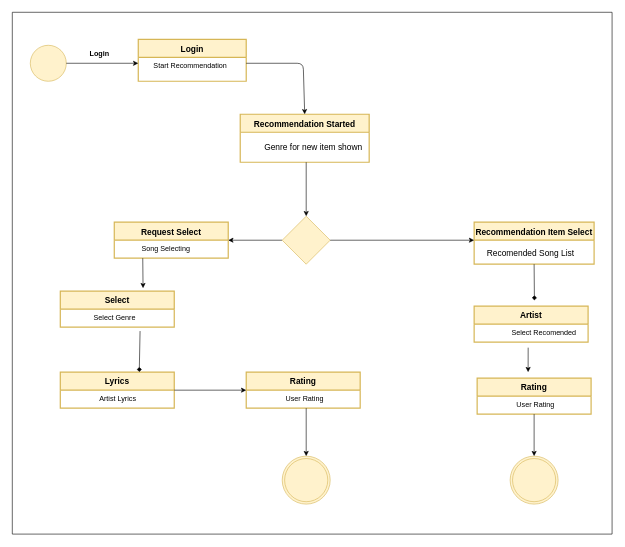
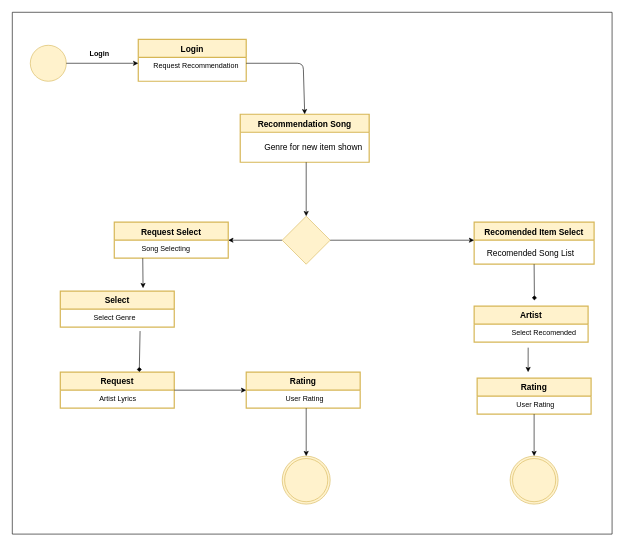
  <mxCell id="0" />
  <mxCell id="1" parent="0" />
- <mxCell id="2" value="Recommendation Started" style="swimlane;childLayout=stackLayout;horizontal=1;startSize=30;horizontalStack=0;fontSize=14;fontStyle=1;strokeWidth=2;resizeParent=0;resizeLast=1;shadow=0;dashed=0;align=center;fillColor=#fff2cc;strokeColor=#d6b656;" parent="1" vertex="1"><mxGeometry x="400" y="190" width="215" height="80" as="geometry" /></mxCell>
+ <mxCell id="2" value="Recommendation Song" style="swimlane;childLayout=stackLayout;horizontal=1;startSize=30;horizontalStack=0;fontSize=14;fontStyle=1;strokeWidth=2;resizeParent=0;resizeLast=1;shadow=0;dashed=0;align=center;fillColor=#fff2cc;strokeColor=#d6b656;" parent="1" vertex="1"><mxGeometry x="400" y="190" width="215" height="80" as="geometry" /></mxCell>
  <mxCell id="3" value="&lt;font style=&quot;font-size: 14px&quot;&gt;&amp;nbsp; &amp;nbsp; &amp;nbsp; &amp;nbsp;Genre for new item shown&lt;/font&gt;" style="text;html=1;align=center;verticalAlign=middle;resizable=0;points=[];autosize=1;strokeColor=none;fillColor=none;strokeWidth=5;" parent="2" vertex="1"><mxGeometry y="30" width="215" height="50" as="geometry" /></mxCell>
- <mxCell id="4" value="Recommendation Item Select" style="swimlane;childLayout=stackLayout;horizontal=1;startSize=30;horizontalStack=0;fontSize=14;fontStyle=1;strokeWidth=2;resizeParent=0;resizeLast=1;shadow=0;dashed=0;align=center;fillColor=#fff2cc;strokeColor=#d6b656;" parent="1" vertex="1"><mxGeometry x="790" y="370" width="200" height="70" as="geometry" /></mxCell>
+ <mxCell id="4" value="Recomended Item Select" style="swimlane;childLayout=stackLayout;horizontal=1;startSize=30;horizontalStack=0;fontSize=14;fontStyle=1;strokeWidth=2;resizeParent=0;resizeLast=1;shadow=0;dashed=0;align=center;fillColor=#fff2cc;strokeColor=#d6b656;" parent="1" vertex="1"><mxGeometry x="790" y="370" width="200" height="70" as="geometry" /></mxCell>
  <mxCell id="5" value="Login" style="swimlane;childLayout=stackLayout;horizontal=1;startSize=30;horizontalStack=0;fontSize=14;fontStyle=1;strokeWidth=2;resizeParent=0;resizeLast=1;shadow=0;dashed=0;align=center;fillColor=#fff2cc;strokeColor=#d6b656;" parent="1" vertex="1"><mxGeometry x="230" y="65" width="180" height="70" as="geometry" /></mxCell>
- <mxCell id="6" value="     Start Recommendation" style="align=left;strokeColor=none;fillColor=none;spacingLeft=6;fontSize=12;verticalAlign=top;resizable=0;rotatable=0;part=1;spacing=3;" parent="5" vertex="1"><mxGeometry y="30" width="180" height="40" as="geometry" /></mxCell>
+ <mxCell id="6" value="     Request Recommendation" style="align=left;strokeColor=none;fillColor=none;spacingLeft=6;fontSize=12;verticalAlign=top;resizable=0;rotatable=0;part=1;spacing=3;" parent="5" vertex="1"><mxGeometry y="30" width="180" height="40" as="geometry" /></mxCell>
  <mxCell id="7" value="Request Select" style="swimlane;childLayout=stackLayout;horizontal=1;startSize=30;horizontalStack=0;fontSize=14;fontStyle=1;strokeWidth=2;resizeParent=0;resizeLast=1;shadow=0;dashed=0;align=center;fillColor=#fff2cc;strokeColor=#d6b656;" parent="1" vertex="1"><mxGeometry x="190" y="370" width="190" height="60" as="geometry" /></mxCell>
  <mxCell id="8" value="            Song Selecting" style="align=left;strokeColor=none;fillColor=none;spacingLeft=4;fontSize=12;verticalAlign=top;resizable=0;rotatable=0;part=1;" parent="7" vertex="1"><mxGeometry y="30" width="190" height="30" as="geometry" /></mxCell>
  <mxCell id="9" value="" style="ellipse;whiteSpace=wrap;html=1;aspect=fixed;fillColor=#fff2cc;strokeColor=#d6b656;" parent="1" vertex="1"><mxGeometry x="50" y="75" width="60" height="60" as="geometry" /></mxCell>
  <mxCell id="10" value="" style="ellipse;shape=doubleEllipse;whiteSpace=wrap;html=1;aspect=fixed;fillColor=#fff2cc;strokeColor=#d6b656;" parent="1" vertex="1"><mxGeometry x="470" y="760" width="80" height="80" as="geometry" /></mxCell>
  <mxCell id="11" value="" style="endArrow=classic;html=1;entryX=0.5;entryY=0;entryDx=0;entryDy=0;" parent="1" target="2" edge="1"><mxGeometry width="50" height="50" relative="1" as="geometry"><mxPoint x="410" y="105" as="sourcePoint" /><mxPoint x="420" y="150" as="targetPoint" /><Array as="points"><mxPoint x="505" y="105" /></Array></mxGeometry></mxCell>
  <mxCell id="12" value="" style="endArrow=classic;html=1;entryX=0.5;entryY=0;entryDx=0;entryDy=0;" parent="1" target="21" edge="1"><mxGeometry width="50" height="50" relative="1" as="geometry"><mxPoint x="510" y="270" as="sourcePoint" /><mxPoint x="860" y="40" as="targetPoint" /></mxGeometry></mxCell>
  <mxCell id="13" value="&lt;span style=&quot;font-size: 14px;&quot;&gt;&amp;nbsp; &amp;nbsp; &amp;nbsp; &amp;nbsp; &amp;nbsp; &amp;nbsp; &amp;nbsp; &amp;nbsp; &amp;nbsp; &amp;nbsp; &amp;nbsp; Recomended Song List&lt;/span&gt;" style="edgeLabel;html=1;align=center;verticalAlign=middle;resizable=0;points=[];labelBackgroundColor=none;fontSize=14;" parent="12" vertex="1" connectable="0"><mxGeometry x="0.75" y="-3" relative="1" as="geometry"><mxPoint x="333" y="71" as="offset" /></mxGeometry></mxCell>
  <mxCell id="14" value="" style="endArrow=classic;html=1;exitX=0;exitY=0.5;exitDx=0;exitDy=0;" parent="1" source="21" edge="1"><mxGeometry width="50" height="50" relative="1" as="geometry"><mxPoint x="160" y="670" as="sourcePoint" /><mxPoint y="400" as="targetPoint" x="380" /></mxGeometry></mxCell>
  <mxCell id="15" value="&lt;b&gt;Login&lt;/b&gt;" style="text;html=1;align=center;verticalAlign=middle;resizable=0;points=[];autosize=1;strokeColor=none;fillColor=none;" parent="1" vertex="1"><mxGeometry x="140" y="80" width="50" height="20" as="geometry" /></mxCell>
  <mxCell id="16" value="Select" style="swimlane;childLayout=stackLayout;horizontal=1;startSize=30;horizontalStack=0;fontSize=14;fontStyle=1;strokeWidth=2;resizeParent=0;resizeLast=1;shadow=0;dashed=0;align=center;fillColor=#fff2cc;strokeColor=#d6b656;" parent="1" vertex="1"><mxGeometry x="100" y="485" width="190" height="60" as="geometry" /></mxCell>
  <mxCell id="17" value="               Select Genre" style="align=left;strokeColor=none;fillColor=none;spacingLeft=4;fontSize=12;verticalAlign=top;resizable=0;rotatable=0;part=1;" parent="16" vertex="1"><mxGeometry y="30" width="190" height="30" as="geometry" /></mxCell>
- <mxCell id="18" value="Lyrics" style="swimlane;childLayout=stackLayout;horizontal=1;startSize=30;horizontalStack=0;fontSize=14;fontStyle=1;strokeWidth=2;resizeParent=0;resizeLast=1;shadow=0;dashed=0;align=center;fillColor=#fff2cc;strokeColor=#d6b656;" parent="1" vertex="1"><mxGeometry x="100" y="620" width="190" height="60" as="geometry" /></mxCell>
+ <mxCell id="18" value="Request" style="swimlane;childLayout=stackLayout;horizontal=1;startSize=30;horizontalStack=0;fontSize=14;fontStyle=1;strokeWidth=2;resizeParent=0;resizeLast=1;shadow=0;dashed=0;align=center;fillColor=#fff2cc;strokeColor=#d6b656;" parent="1" vertex="1"><mxGeometry x="100" y="620" width="190" height="60" as="geometry" /></mxCell>
  <mxCell id="19" value="                  Artist Lyrics" style="align=left;strokeColor=none;fillColor=none;spacingLeft=4;fontSize=12;verticalAlign=top;resizable=0;rotatable=0;part=1;" parent="18" vertex="1"><mxGeometry y="30" width="190" height="30" as="geometry" /></mxCell>
  <mxCell id="20" value="" style="endArrow=classic;html=1;fontSize=14;exitX=1;exitY=0.5;exitDx=0;exitDy=0;entryX=0;entryY=0.25;entryDx=0;entryDy=0;" parent="1" source="9" target="6" edge="1"><mxGeometry width="50" height="50" relative="1" as="geometry"><mxPoint x="690" y="200" as="sourcePoint" /><mxPoint x="740" y="150" as="targetPoint" /></mxGeometry></mxCell>
  <mxCell id="21" value="" style="rhombus;whiteSpace=wrap;html=1;labelBackgroundColor=none;fontSize=14;fillColor=#fff2cc;strokeColor=#d6b656;" parent="1" vertex="1"><mxGeometry x="470" y="360" width="80" height="80" as="geometry" /></mxCell>
  <mxCell id="22" value="" style="endArrow=classic;html=1;fontSize=14;exitX=1;exitY=0.5;exitDx=0;exitDy=0;" parent="1" source="21" edge="1"><mxGeometry width="50" height="50" relative="1" as="geometry"><mxPoint x="770" y="320" as="sourcePoint" /><mxPoint x="790" y="400" as="targetPoint" /></mxGeometry></mxCell>
  <mxCell id="23" value="Rating" style="swimlane;childLayout=stackLayout;horizontal=1;startSize=30;horizontalStack=0;fontSize=14;fontStyle=1;strokeWidth=2;resizeParent=0;resizeLast=1;shadow=0;dashed=0;align=center;fillColor=#fff2cc;strokeColor=#d6b656;" parent="1" vertex="1"><mxGeometry x="410" y="620" width="190" height="60" as="geometry" /></mxCell>
  <mxCell id="24" value="                  User Rating" style="align=left;strokeColor=none;fillColor=none;spacingLeft=4;fontSize=12;verticalAlign=top;resizable=0;rotatable=0;part=1;" parent="23" vertex="1"><mxGeometry y="30" width="190" height="30" as="geometry" /></mxCell>
  <mxCell id="25" value="" style="ellipse;shape=doubleEllipse;whiteSpace=wrap;html=1;aspect=fixed;fillColor=#fff2cc;strokeColor=#d6b656;" parent="1" vertex="1"><mxGeometry x="850" y="760" width="80" height="80" as="geometry" /></mxCell>
  <mxCell id="26" value="Artist" style="swimlane;childLayout=stackLayout;horizontal=1;startSize=30;horizontalStack=0;fontSize=14;fontStyle=1;strokeWidth=2;resizeParent=0;resizeLast=1;shadow=0;dashed=0;align=center;fillColor=#fff2cc;strokeColor=#d6b656;" parent="1" vertex="1"><mxGeometry x="790" y="510" width="190" height="60" as="geometry" /></mxCell>
  <mxCell id="27" value="                 Select Recomended" style="align=left;strokeColor=none;fillColor=none;spacingLeft=4;fontSize=12;verticalAlign=top;resizable=0;rotatable=0;part=1;" parent="26" vertex="1"><mxGeometry y="30" width="190" height="30" as="geometry" /></mxCell>
  <mxCell id="28" value="Rating" style="swimlane;childLayout=stackLayout;horizontal=1;startSize=30;horizontalStack=0;fontSize=14;fontStyle=1;strokeWidth=2;resizeParent=0;resizeLast=1;shadow=0;dashed=0;align=center;fillColor=#fff2cc;strokeColor=#d6b656;" parent="1" vertex="1"><mxGeometry x="795" y="630" width="190" height="60" as="geometry" /></mxCell>
  <mxCell id="29" value="                  User Rating" style="align=left;strokeColor=none;fillColor=none;spacingLeft=4;fontSize=12;verticalAlign=top;resizable=0;rotatable=0;part=1;" parent="28" vertex="1"><mxGeometry y="30" width="190" height="30" as="geometry" /></mxCell>
  <mxCell id="30" value="" style="endArrow=classic;html=1;fontSize=14;exitX=0.25;exitY=1;exitDx=0;exitDy=0;" parent="1" source="8" edge="1"><mxGeometry width="50" height="50" relative="1" as="geometry"><mxPoint x="690" y="320" as="sourcePoint" /><mxPoint x="238" y="480" as="targetPoint" /></mxGeometry></mxCell>
  <mxCell id="31" value="" style="endArrow=diamond;html=1;fontSize=14;exitX=0.7;exitY=1.216;exitDx=0;exitDy=0;exitPerimeter=0;entryX=0.693;entryY=-0.005;entryDx=0;entryDy=0;entryPerimeter=0;" parent="1" source="17" target="18" edge="1"><mxGeometry width="50" height="50" relative="1" as="geometry"><mxPoint x="690" y="320" as="sourcePoint" /><mxPoint x="740" y="270" as="targetPoint" /></mxGeometry></mxCell>
  <mxCell id="32" value="" style="endArrow=classic;html=1;fontSize=14;exitX=1;exitY=0;exitDx=0;exitDy=0;" parent="1" source="19" edge="1"><mxGeometry width="50" height="50" relative="1" as="geometry"><mxPoint x="690" y="670" as="sourcePoint" /><mxPoint x="410" y="650" as="targetPoint" /></mxGeometry></mxCell>
  <mxCell id="33" value="" style="endArrow=classic;html=1;fontSize=14;" parent="1" edge="1"><mxGeometry width="50" height="50" relative="1" as="geometry"><mxPoint x="510" y="680" as="sourcePoint" /><mxPoint x="510" y="760" as="targetPoint" /></mxGeometry></mxCell>
  <mxCell id="34" value="" style="endArrow=diamond;html=1;fontSize=14;exitX=0.5;exitY=1;exitDx=0;exitDy=0;entryX=0.529;entryY=-0.162;entryDx=0;entryDy=0;entryPerimeter=0;" parent="1" source="4" target="26" edge="1"><mxGeometry width="50" height="50" relative="1" as="geometry"><mxPoint x="690" y="440" as="sourcePoint" /><mxPoint x="740" y="390" as="targetPoint" /></mxGeometry></mxCell>
  <mxCell id="35" value="" style="endArrow=classic;html=1;fontSize=14;exitX=0.474;exitY=1.304;exitDx=0;exitDy=0;exitPerimeter=0;" parent="1" source="27" edge="1"><mxGeometry width="50" height="50" relative="1" as="geometry"><mxPoint x="690" y="440" as="sourcePoint" /><mxPoint x="880" y="620" as="targetPoint" /></mxGeometry></mxCell>
  <mxCell id="36" value="" style="endArrow=classic;html=1;fontSize=14;exitX=0.5;exitY=1;exitDx=0;exitDy=0;entryX=0.5;entryY=0;entryDx=0;entryDy=0;" parent="1" source="29" target="25" edge="1"><mxGeometry width="50" height="50" relative="1" as="geometry"><mxPoint x="690" y="440" as="sourcePoint" /><mxPoint x="740" y="390" as="targetPoint" /></mxGeometry></mxCell>
  <mxCell id="37" value="" style="endArrow=none;startArrow=none;html=1;endFill=0;startFill=0;fontStyle=1;" parent="1" edge="1"><mxGeometry width="50" height="50" relative="1" as="geometry"><mxPoint x="20" y="890" as="sourcePoint" /><mxPoint x="20" y="20" as="targetPoint" /></mxGeometry></mxCell>
  <mxCell id="38" value="" style="endArrow=none;startArrow=none;html=1;endFill=0;startFill=0;fontStyle=1;" parent="1" edge="1"><mxGeometry width="50" height="50" relative="1" as="geometry"><mxPoint x="1020" y="890" as="sourcePoint" /><mxPoint x="1020" y="20" as="targetPoint" /></mxGeometry></mxCell>
  <mxCell id="39" value="" style="endArrow=none;startArrow=none;html=1;endFill=0;startFill=0;fontStyle=1;" parent="1" edge="1"><mxGeometry width="50" height="50" relative="1" as="geometry"><mxPoint x="1020" y="20" as="sourcePoint" /><mxPoint x="20" y="20" as="targetPoint" /></mxGeometry></mxCell>
  <mxCell id="40" value="" style="endArrow=none;startArrow=none;html=1;endFill=0;startFill=0;fontStyle=1;" parent="1" edge="1"><mxGeometry width="50" height="50" relative="1" as="geometry"><mxPoint x="1020" y="890" as="sourcePoint" /><mxPoint x="20" y="890" as="targetPoint" /></mxGeometry></mxCell>
